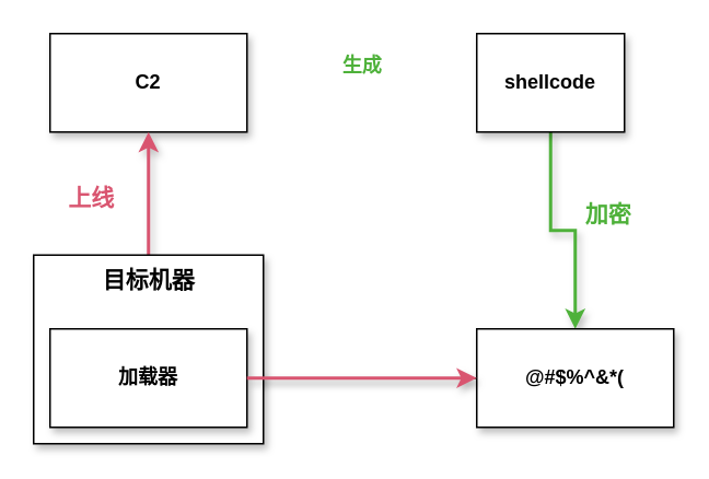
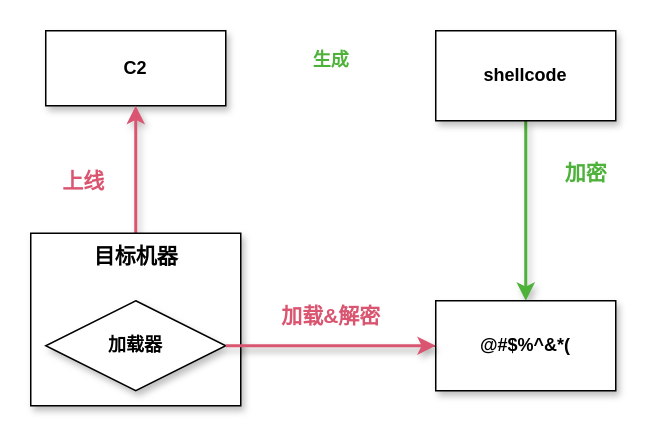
  <mxCell id="0" />
  <mxCell id="1" parent="0" />
- <mxCell id="2" value="C2" style="rounded=0;whiteSpace=wrap;html=1;fontStyle=1;shadow=1;" vertex="1" parent="1"><mxGeometry x="30" y="20" width="120" height="60" as="geometry" /></mxCell>
+ <mxCell id="2" value="C2" style="rounded=0;whiteSpace=wrap;html=1;fontStyle=1;shadow=1;" vertex="1" parent="1"><mxGeometry x="30" y="20" width="120" height="50" as="geometry" /></mxCell>
  <mxCell id="3" value="" style="edgeStyle=orthogonalEdgeStyle;rounded=0;orthogonalLoop=1;jettySize=auto;html=1;fontStyle=1;shadow=1;strokeWidth=2;strokeColor=#4EB13A;" edge="1" parent="1" source="4" target="7"><mxGeometry relative="1" as="geometry" /></mxCell>
- <mxCell id="4" value="shellcode" style="rounded=0;whiteSpace=wrap;html=1;fontStyle=1;shadow=1;" vertex="1" parent="1"><mxGeometry x="290" y="20" width="90" height="60" as="geometry" /></mxCell>
+ <mxCell id="4" value="shellcode" style="rounded=0;whiteSpace=wrap;html=1;fontStyle=1;shadow=1;" vertex="1" parent="1"><mxGeometry x="290" y="20" width="120" height="60" as="geometry" /></mxCell>
  <mxCell id="5" value="生成" style="text;html=1;align=center;verticalAlign=middle;resizable=0;points=[];autosize=1;fontStyle=1;shadow=1;fontColor=#4EB13A;" vertex="1" parent="1"><mxGeometry x="200" y="30" width="40" height="20" as="geometry" /></mxCell>
  <mxCell id="6" value="" style="edgeStyle=orthogonalEdgeStyle;rounded=0;orthogonalLoop=1;jettySize=auto;html=1;fontStyle=1;shadow=1;" edge="1" parent="1" source="7" target="10"><mxGeometry relative="1" as="geometry" /></mxCell>
  <mxCell id="7" value="@#$%^&amp;amp;*(" style="rounded=0;whiteSpace=wrap;html=1;fontStyle=1;shadow=1;" vertex="1" parent="1"><mxGeometry x="290" y="200" width="120" height="60" as="geometry" /></mxCell>
  <mxCell id="8" value="" style="edgeStyle=orthogonalEdgeStyle;rounded=0;orthogonalLoop=1;jettySize=auto;html=1;shadow=1;fontSize=14;fontStyle=1;strokeWidth=2;strokeColor=#D95570;" edge="1" parent="1" source="9" target="2"><mxGeometry relative="1" as="geometry" /></mxCell>
  <mxCell id="9" value="" style="whiteSpace=wrap;html=1;fontStyle=1;shadow=1;" vertex="1" parent="1"><mxGeometry x="20" y="155" width="140" height="115" as="geometry" /></mxCell>
- <mxCell id="10" value="加载器" style="whiteSpace=wrap;html=1;fontStyle=1;shadow=1;" vertex="1" parent="1"><mxGeometry x="30" y="200" width="120" height="60" as="geometry" /></mxCell>
+ <mxCell id="10" value="加载器" style="rhombus;whiteSpace=wrap;html=1;fontStyle=1;shadow=1;" vertex="1" parent="1"><mxGeometry x="30" y="200" width="120" height="60" as="geometry" /></mxCell>
  <mxCell id="11" value="" style="edgeStyle=orthogonalEdgeStyle;rounded=0;orthogonalLoop=1;jettySize=auto;html=1;fontStyle=1;shadow=1;strokeWidth=2;strokeColor=#D95570;" edge="1" parent="1" source="10" target="7"><mxGeometry relative="1" as="geometry" /></mxCell>
  <mxCell id="12" value="目标机器" style="text;html=1;align=center;verticalAlign=middle;resizable=0;points=[];autosize=1;fontStyle=1;fontSize=14;shadow=1;" vertex="1" parent="1"><mxGeometry x="55" y="160" width="70" height="20" as="geometry" /></mxCell>
  <mxCell id="13" value="上线" style="text;html=1;align=center;verticalAlign=middle;resizable=0;points=[];autosize=1;fontSize=14;fontStyle=1;fontColor=#D95570;" vertex="1" parent="1"><mxGeometry x="35" y="110" width="40" height="20" as="geometry" /></mxCell>
- <mxCell id="15" value="加密" style="text;html=1;align=center;verticalAlign=middle;resizable=0;points=[];autosize=1;fontSize=14;fontStyle=1;fontColor=#4EB13A;" vertex="1" parent="1"><mxGeometry x="350" y="120" width="40" height="20" as="geometry" /></mxCell>
+ <mxCell id="14" value="加载&amp;amp;解密" style="text;html=1;align=center;verticalAlign=middle;resizable=0;points=[];autosize=1;fontSize=14;fontStyle=1;fontColor=#D95570;" vertex="1" parent="1"><mxGeometry x="180" y="200" width="80" height="20" as="geometry" /></mxCell>
+ <mxCell id="15" value="加密" style="text;html=1;align=center;verticalAlign=middle;resizable=0;points=[];autosize=1;fontSize=14;fontStyle=1;fontColor=#4EB13A;" vertex="1" parent="1"><mxGeometry x="370" y="105" width="40" height="20" as="geometry" /></mxCell>
